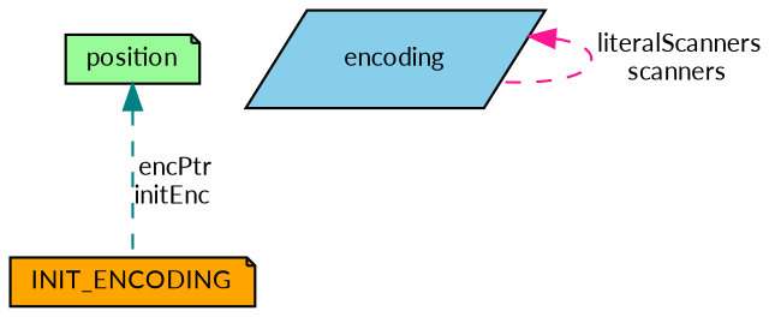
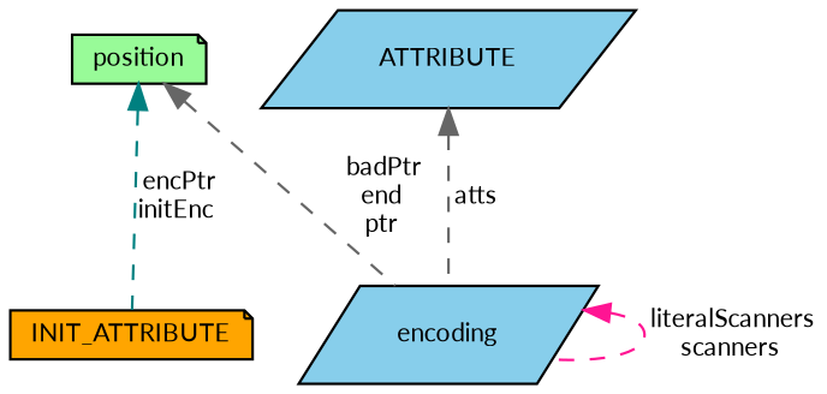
  digraph {
    fontname=Lato
    node [color=black fillcolor=skyblue fontname=Lato fontsize=10 shape=note style=filled]
    edge [color=gray40 dir=back fontname=Lato fontsize=10 labelfontname=Helvetica labelfontsize=10 style=dashed]
-   n1 [fillcolor=orange fontcolor=black height=0.2 label=INIT_ENCODING width=0.4]
+   n1 [fillcolor=orange fontcolor=black height=0.2 label=INIT_ATTRIBUTE width=0.4]
    n2 [height=0.2 label=encoding shape=parallelogram width=0.4]
    n3 [fillcolor=palegreen height=0.2 label=position width=0.4]
+   n4 [height=0.2 label=ATTRIBUTE shape=parallelogram width=0.4]
    n2 -> n2 [color=deeppink label=" literalScanners\nscanners"]
    n3 -> n1 [color=teal label=" encPtr\ninitEnc"]
+   n3 -> n2 [label=" badPtr\nend\nptr"]
+   n4 -> n2 [label=" atts"]
  }
